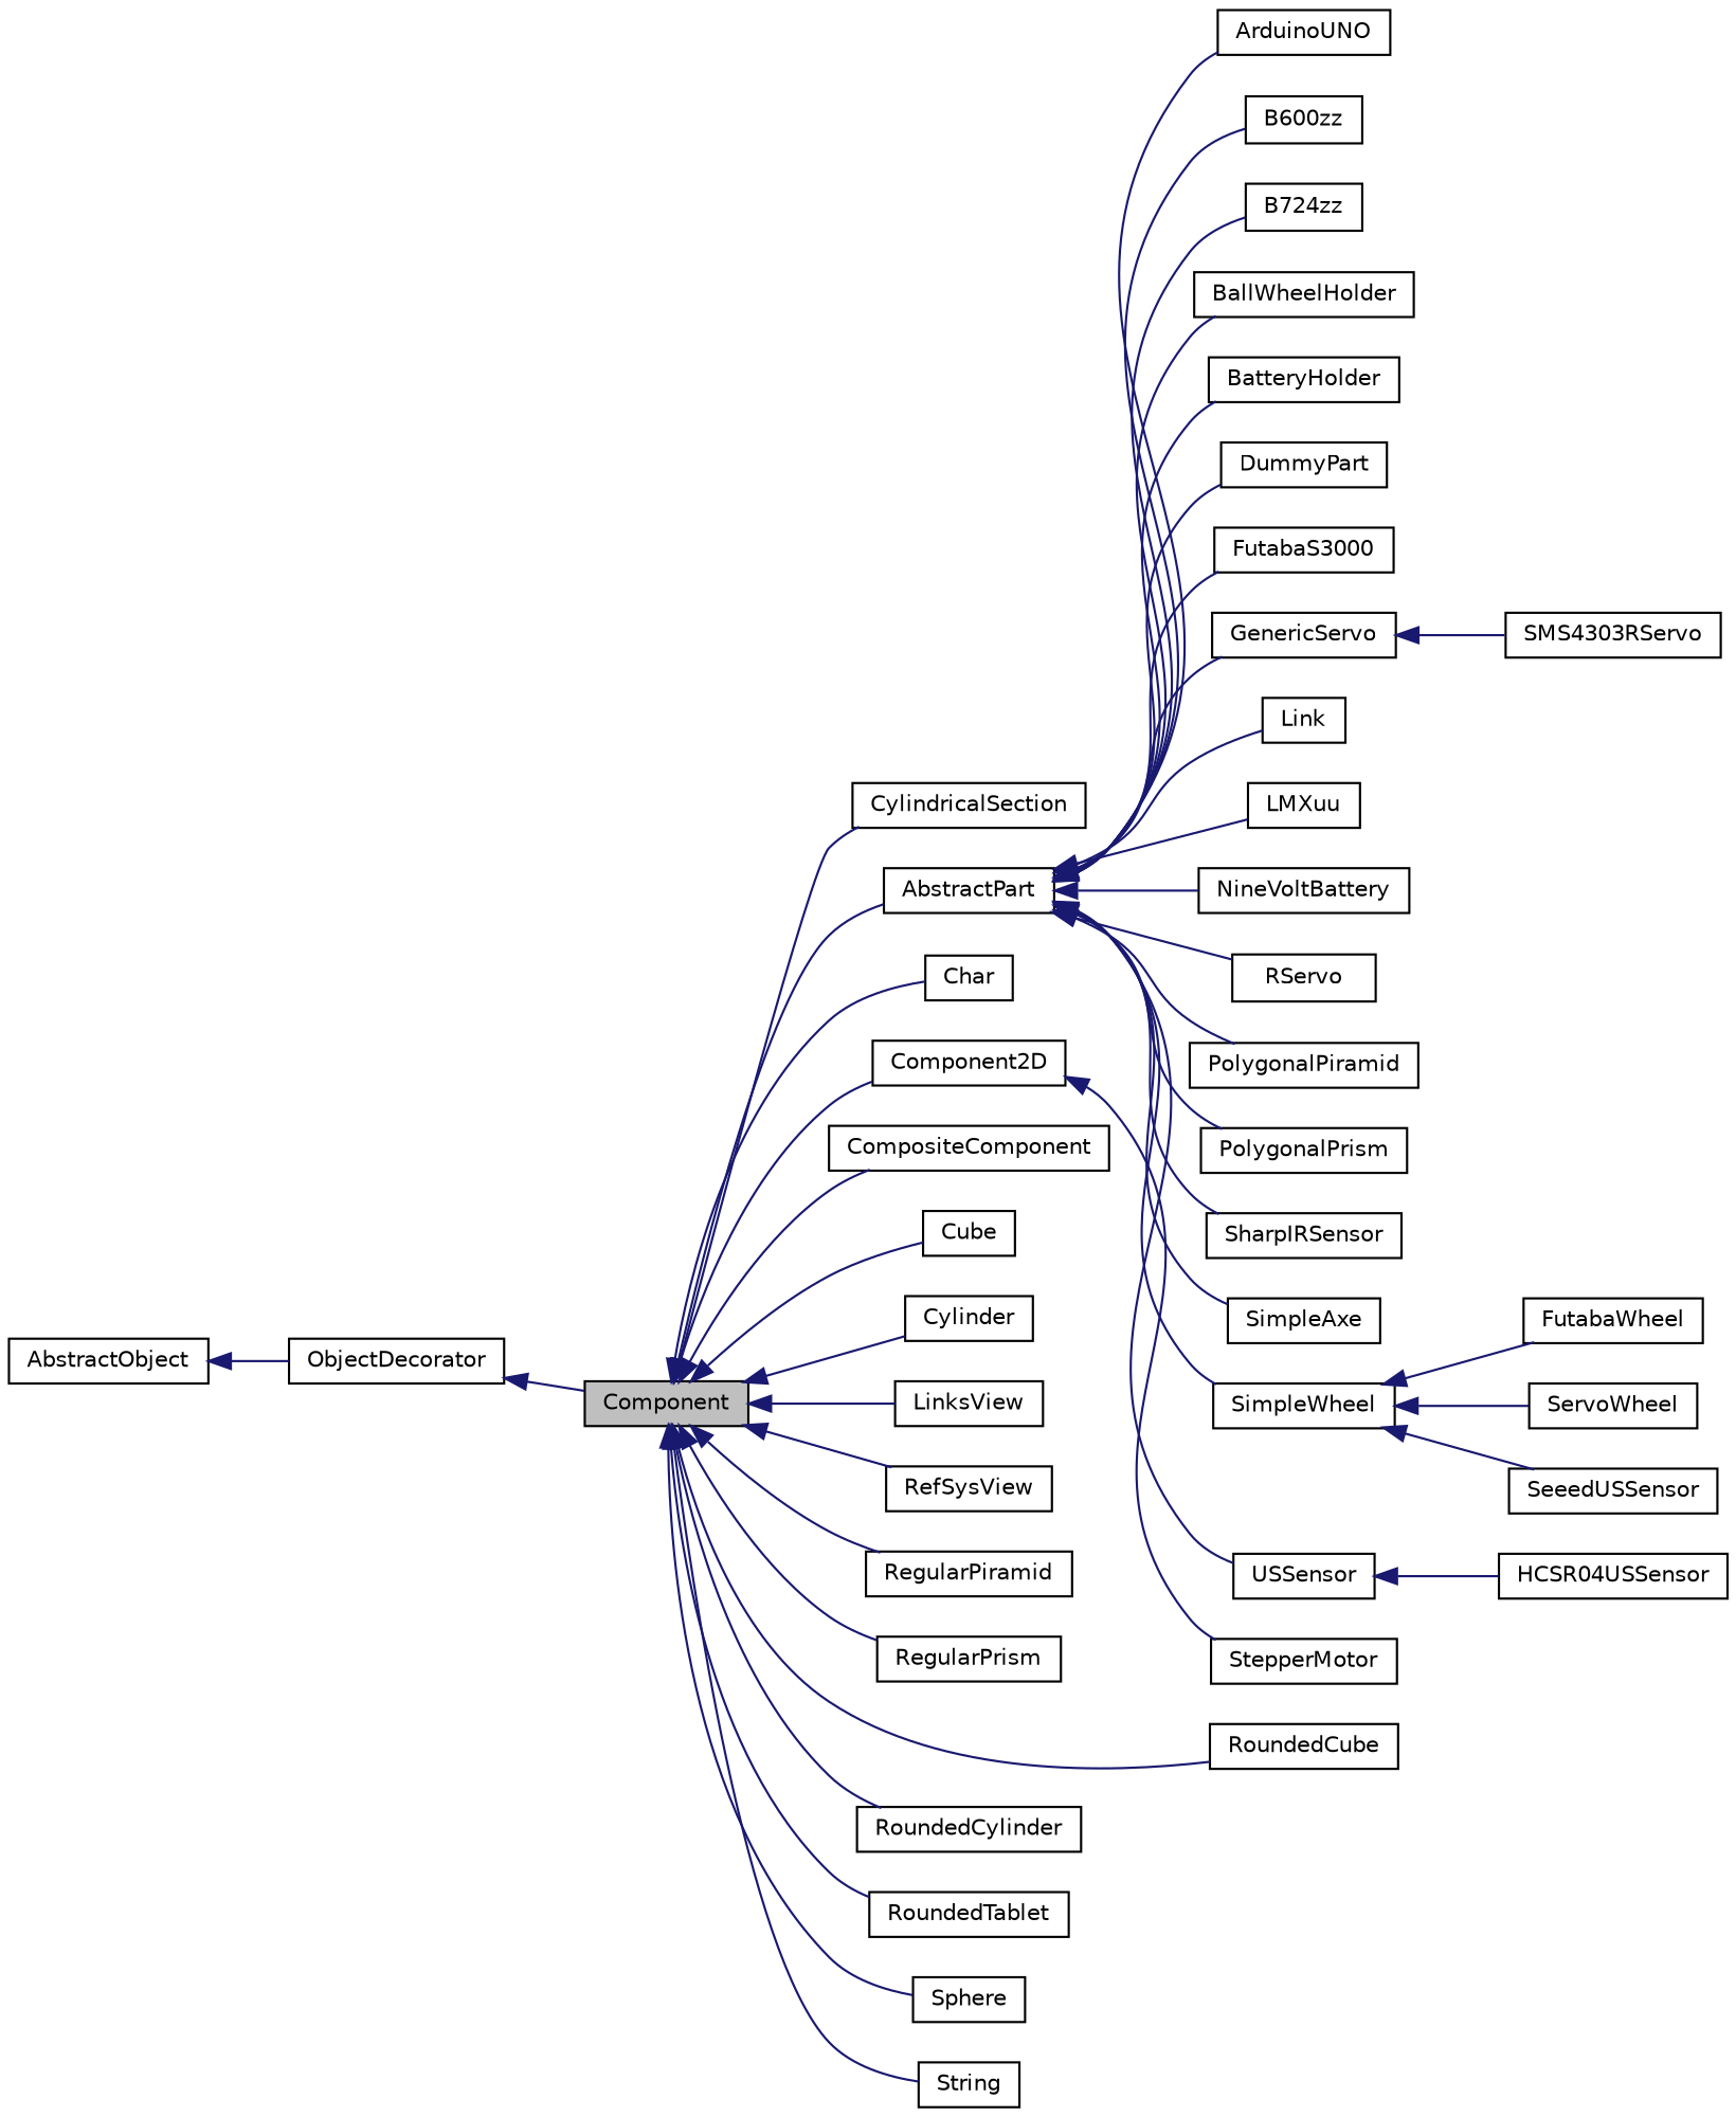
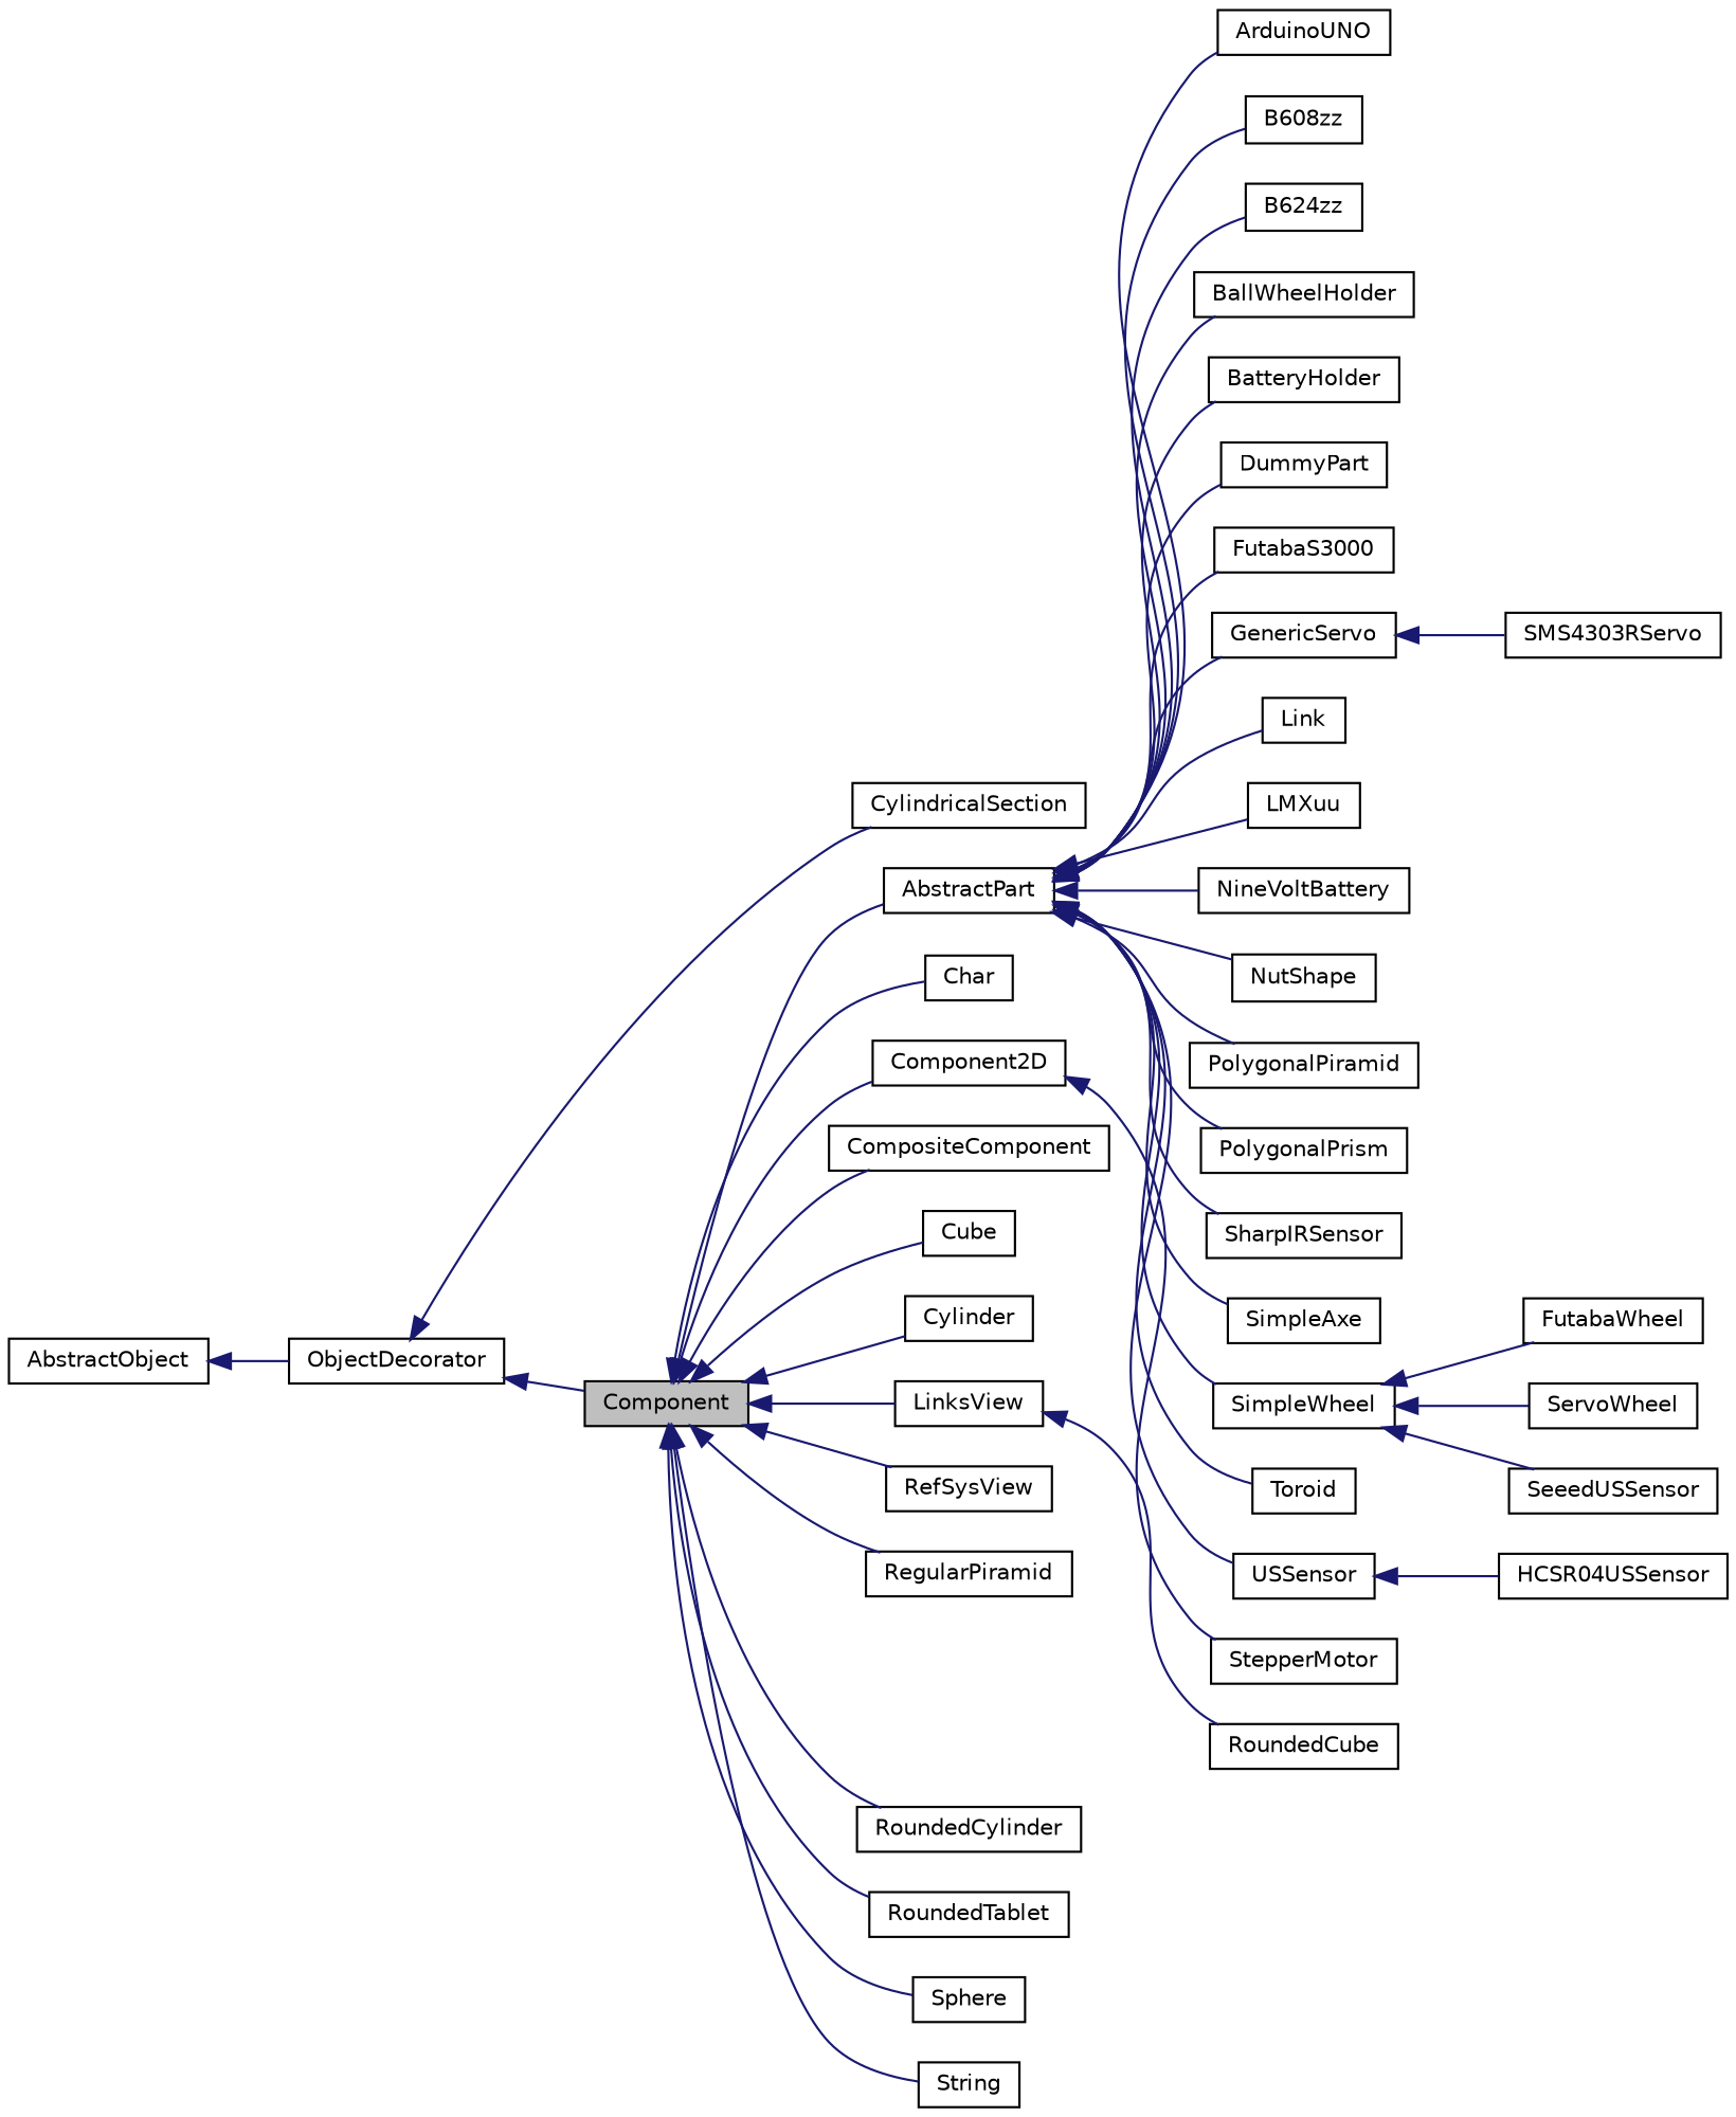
  digraph {
    rankdir=LR
    node [color=black fillcolor=white fontname=Helvetica fontsize=10 shape=record style=filled]
    edge [color=midnightblue dir=back fontname=Helvetica fontsize=10 labelfontname=Helvetica labelfontsize=10 style=solid]
    n1 [fillcolor=grey75 fontcolor=black height=0.2 label=Component width=0.4]
    n2 [height=0.2 label=AbstractPart width=0.4]
    n3 [height=0.2 label=Char width=0.4]
    n4 [height=0.2 label=Component2D width=0.4]
    n5 [height=0.2 label=CompositeComponent width=0.4]
    n6 [height=0.2 label=Cube width=0.4]
    n7 [height=0.2 label=Cylinder width=0.4]
    n8 [height=0.2 label=CylindricalSection width=0.4]
    n9 [height=0.2 label=LinksView width=0.4]
    n10 [height=0.2 label=RefSysView width=0.4]
    n11 [height=0.2 label=RegularPiramid width=0.4]
-   n12 [height=0.2 label=RegularPrism width=0.4]
    n13 [height=0.2 label=RoundedCube width=0.4]
    n14 [height=0.2 label=RoundedCylinder width=0.4]
    n15 [height=0.2 label=RoundedTablet width=0.4]
    n16 [height=0.2 label=Sphere width=0.4]
    n17 [height=0.2 label=String width=0.4]
    n18 [height=0.2 label=ArduinoUNO width=0.4]
-   n19 [height=0.2 label=B600zz width=0.4]
-   n20 [height=0.2 label=B724zz width=0.4]
+   n19 [height=0.2 label=B608zz width=0.4]
+   n20 [height=0.2 label=B624zz width=0.4]
    n21 [height=0.2 label=BallWheelHolder width=0.4]
    n22 [height=0.2 label=BatteryHolder width=0.4]
    n23 [height=0.2 label=DummyPart width=0.4]
    n24 [height=0.2 label=FutabaS3000 width=0.4]
    n25 [height=0.2 label=GenericServo width=0.4]
    n26 [height=0.2 label=Link width=0.4]
    n27 [height=0.2 label=LMXuu width=0.4]
    n28 [height=0.2 label=NineVoltBattery width=0.4]
-   n29 [height=0.2 label=RServo width=0.4]
+   n29 [height=0.2 label=NutShape width=0.4]
    n30 [height=0.2 label=PolygonalPiramid width=0.4]
    n31 [height=0.2 label=PolygonalPrism width=0.4]
    n32 [height=0.2 label=SharpIRSensor width=0.4]
    n33 [height=0.2 label=SimpleAxe width=0.4]
    n34 [height=0.2 label=SimpleWheel width=0.4]
+   n35 [height=0.2 label=Toroid width=0.4]
    n36 [height=0.2 label=USSensor width=0.4]
    n37 [height=0.2 label=StepperMotor width=0.4]
    n38 [height=0.2 label=ObjectDecorator width=0.4]
    n39 [height=0.2 label=AbstractObject width=0.4]
    n40 [height=0.2 label=SMS4303RServo width=0.4]
    n41 [height=0.2 label=FutabaWheel width=0.4]
    n42 [height=0.2 label=ServoWheel width=0.4]
    n43 [height=0.2 label=SeeedUSSensor width=0.4]
    n44 [height=0.2 label=HCSR04USSensor width=0.4]
    n1 -> n2
    n1 -> n3
    n1 -> n4
    n1 -> n5
    n1 -> n6
    n1 -> n7
-   n1 -> n8
+   n38 -> n8
    n1 -> n9
    n1 -> n10
    n1 -> n11
-   n1 -> n12
-   n1 -> n13
+   n9 -> n13
    n1 -> n14
    n1 -> n15
    n1 -> n16
    n1 -> n17
    n2 -> n18
    n2 -> n19
    n2 -> n20
    n2 -> n21
    n2 -> n22
    n2 -> n23
    n2 -> n24
    n2 -> n25
    n2 -> n26
    n2 -> n27
    n2 -> n28
    n2 -> n29
    n2 -> n30
    n2 -> n31
    n2 -> n32
    n2 -> n33
    n2 -> n34
+   n2 -> n35
    n2 -> n36
    n4 -> n37
    n25 -> n40
    n34 -> n41
    n34 -> n42
    n34 -> n43
    n36 -> n44
    n38 -> n1
    n39 -> n38
  }
